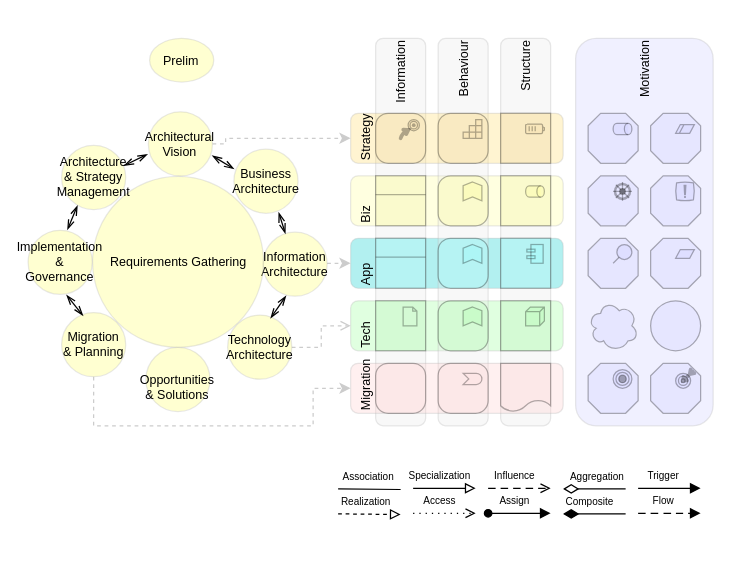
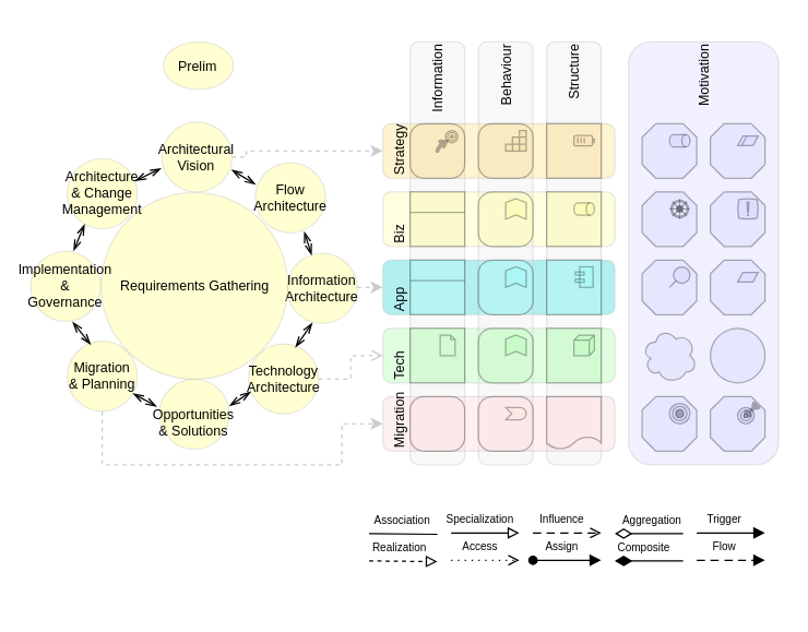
  <mxCell id="0" />
  <mxCell id="1" parent="0" />
  <mxCell id="2" style="edgeStyle=orthogonalEdgeStyle;rounded=0;orthogonalLoop=1;jettySize=auto;html=1;entryX=0;entryY=0.5;entryDx=0;entryDy=0;fontSize=10;strokeColor=#CCCCCC;dashed=1;exitX=1;exitY=0.5;exitDx=0;exitDy=0;" edge="1" parent="1" source="10" target="33"><mxGeometry relative="1" as="geometry"><Array as="points"><mxPoint x="180" y="115" /><mxPoint x="180" y="110" /></Array></mxGeometry></mxCell>
  <mxCell id="3" style="edgeStyle=orthogonalEdgeStyle;rounded=0;orthogonalLoop=1;jettySize=auto;html=1;entryX=0;entryY=0.5;entryDx=0;entryDy=0;fontSize=10;strokeColor=#CCCCCC;dashed=1;" edge="1" parent="1" source="7" target="26"><mxGeometry relative="1" as="geometry"><Array as="points"><mxPoint x="280" y="210" /><mxPoint x="280" y="210" /></Array></mxGeometry></mxCell>
  <mxCell id="4" style="edgeStyle=orthogonalEdgeStyle;rounded=0;orthogonalLoop=1;jettySize=auto;html=1;entryX=0;entryY=0.5;entryDx=0;entryDy=0;fontSize=10;strokeColor=#CCCCCC;dashed=1;endArrow=open;" edge="1" parent="1" source="12" target="27"><mxGeometry relative="1" as="geometry" /></mxCell>
  <mxCell id="5" style="edgeStyle=orthogonalEdgeStyle;rounded=0;orthogonalLoop=1;jettySize=auto;html=1;fontSize=10;strokeColor=#CCCCCC;dashed=1;exitX=0.5;exitY=1;exitDx=0;exitDy=0;" edge="1" parent="1" source="14" target="31"><mxGeometry relative="1" as="geometry"><Array as="points"><mxPoint x="75" y="301" /><mxPoint x="75" y="340" /><mxPoint x="250" y="340" /><mxPoint x="250" y="310" /></Array></mxGeometry></mxCell>
  <mxCell id="6" value="" style="group" vertex="1" connectable="0" parent="1"><mxGeometry x="20" y="20" width="250" height="310" as="geometry" /></mxCell>
  <mxCell id="7" value="Information Architecture" style="ellipse;whiteSpace=wrap;html=1;aspect=fixed;shadow=0;glass=0;comic=0;strokeColor=#B3B3B3;fillColor=#FFFF66;fontSize=10;opacity=30;align=center;" vertex="1" parent="6"><mxGeometry x="189.929" y="165.111" width="51.282" height="51.282" as="geometry" /></mxCell>
  <mxCell id="8" value="Prelim" style="ellipse;whiteSpace=wrap;html=1;aspect=fixed;shadow=0;glass=0;comic=0;strokeColor=#B3B3B3;fillColor=#FFFF66;fontSize=10;opacity=30;align=center;" vertex="1" parent="1"><mxGeometry x="119.214" y="30" width="51.282" height="35" as="geometry" /></mxCell>
  <mxCell id="9" value="Requirements Gathering" style="ellipse;whiteSpace=wrap;html=1;aspect=fixed;shadow=0;glass=0;comic=0;strokeColor=#B3B3B3;fillColor=#FFFF66;fontSize=10;opacity=30;align=center;" vertex="1" parent="1"><mxGeometry x="73.571" y="140.556" width="136.752" height="136.752" as="geometry" /></mxCell>
  <mxCell id="10" value="Architectural Vision" style="ellipse;whiteSpace=wrap;html=1;aspect=fixed;shadow=0;glass=0;comic=0;strokeColor=#B3B3B3;fillColor=#FFFF66;fontSize=10;opacity=30;align=center;" vertex="1" parent="1"><mxGeometry x="118.214" y="88.889" width="51.282" height="51.282" as="geometry" /></mxCell>
- <mxCell id="11" value="Business Architecture" style="ellipse;whiteSpace=wrap;html=1;aspect=fixed;shadow=0;glass=0;comic=0;strokeColor=#B3B3B3;fillColor=#FFFF66;fontSize=10;opacity=30;align=center;" vertex="1" parent="1"><mxGeometry x="186.643" y="118.722" width="51.282" height="51.282" as="geometry" /></mxCell>
+ <mxCell id="11" value="Flow Architecture" style="ellipse;whiteSpace=wrap;html=1;aspect=fixed;shadow=0;glass=0;comic=0;strokeColor=#B3B3B3;fillColor=#FFFF66;fontSize=10;opacity=30;align=center;" vertex="1" parent="1"><mxGeometry x="186.643" y="118.722" width="51.282" height="51.282" as="geometry" /></mxCell>
  <mxCell id="12" value="Technology Architecture&lt;br&gt;" style="ellipse;whiteSpace=wrap;html=1;aspect=fixed;shadow=0;glass=0;comic=0;strokeColor=#B3B3B3;fillColor=#FFFF66;fontSize=10;opacity=30;align=center;" vertex="1" parent="1"><mxGeometry x="181.643" y="251.5" width="51.282" height="51.282" as="geometry" /></mxCell>
  <mxCell id="13" value="&lt;br&gt;Opportunities &amp;amp; Solutions" style="ellipse;whiteSpace=wrap;html=1;aspect=fixed;shadow=0;glass=0;comic=0;strokeColor=#B3B3B3;fillColor=#FFFF66;fontSize=10;opacity=30;align=center;" vertex="1" parent="1"><mxGeometry x="116.214" y="277.333" width="51.282" height="51.282" as="geometry" /></mxCell>
  <mxCell id="14" value="Migration &amp;amp; Planning" style="ellipse;whiteSpace=wrap;html=1;aspect=fixed;shadow=0;glass=0;comic=0;strokeColor=#B3B3B3;fillColor=#FFFF66;fontSize=10;opacity=30;align=center;" vertex="1" parent="1"><mxGeometry x="48.786" y="249.5" width="51.282" height="51.282" as="geometry" /></mxCell>
  <mxCell id="15" value="Implementation &amp;amp;&lt;br&gt;Governance" style="ellipse;whiteSpace=wrap;html=1;aspect=fixed;shadow=0;glass=0;comic=0;strokeColor=#B3B3B3;fillColor=#FFFF66;fontSize=10;opacity=30;align=center;" vertex="1" parent="1"><mxGeometry x="22" y="183.611" width="51.282" height="51.282" as="geometry" /></mxCell>
- <mxCell id="16" value="Architecture &amp;amp; Strategy Management" style="ellipse;whiteSpace=wrap;html=1;aspect=fixed;shadow=0;glass=0;comic=0;strokeColor=#B3B3B3;fillColor=#FFFF66;fontSize=10;opacity=30;align=center;" vertex="1" parent="1"><mxGeometry x="48.786" y="115.722" width="51.282" height="51.282" as="geometry" /></mxCell>
+ <mxCell id="16" value="Architecture &amp;amp; Change Management" style="ellipse;whiteSpace=wrap;html=1;aspect=fixed;shadow=0;glass=0;comic=0;strokeColor=#B3B3B3;fillColor=#FFFF66;fontSize=10;opacity=30;align=center;" vertex="1" parent="1"><mxGeometry x="48.786" y="115.722" width="51.282" height="51.282" as="geometry" /></mxCell>
  <mxCell id="17" style="rounded=0;orthogonalLoop=1;jettySize=auto;html=1;entryX=0.002;entryY=0.31;entryDx=0;entryDy=0;fontSize=10;endArrow=openThin;endFill=0;startArrow=openThin;startFill=0;entryPerimeter=0;exitX=0.994;exitY=0.683;exitDx=0;exitDy=0;exitPerimeter=0;" edge="1" parent="1" source="10" target="11"><mxGeometry relative="1" as="geometry"><Array as="points" /></mxGeometry></mxCell>
  <mxCell id="18" style="rounded=0;orthogonalLoop=1;jettySize=auto;html=1;fontSize=10;endArrow=openThin;endFill=0;startArrow=openThin;startFill=0;exitX=0.698;exitY=0.986;exitDx=0;exitDy=0;exitPerimeter=0;" edge="1" parent="1" source="11" target="7"><mxGeometry relative="1" as="geometry"><mxPoint x="176.92" y="136.587" as="sourcePoint" /><mxPoint x="198.571" y="149.167" as="targetPoint" /></mxGeometry></mxCell>
  <mxCell id="19" style="rounded=0;orthogonalLoop=1;jettySize=auto;html=1;fontSize=10;endArrow=openThin;endFill=0;startArrow=openThin;startFill=0;entryX=0.669;entryY=0.048;entryDx=0;entryDy=0;entryPerimeter=0;exitX=0.36;exitY=0.993;exitDx=0;exitDy=0;exitPerimeter=0;" edge="1" parent="1" source="7" target="12"><mxGeometry relative="1" as="geometry"><mxPoint x="234.286" y="226.667" as="sourcePoint" /><mxPoint x="221.786" y="243.028" as="targetPoint" /></mxGeometry></mxCell>
+ <mxCell id="20" style="rounded=0;orthogonalLoop=1;jettySize=auto;html=1;fontSize=10;endArrow=openThin;endFill=0;startArrow=openThin;startFill=0;exitX=1.002;exitY=0.382;exitDx=0;exitDy=0;entryX=0.034;entryY=0.683;entryDx=0;entryDy=0;entryPerimeter=0;exitPerimeter=0;" edge="1" parent="1" source="13" target="12"><mxGeometry relative="1" as="geometry"><mxPoint x="243.214" y="235.278" as="sourcePoint" /><mxPoint x="230.714" y="251.639" as="targetPoint" /></mxGeometry></mxCell>
+ <mxCell id="21" style="rounded=0;orthogonalLoop=1;jettySize=auto;html=1;fontSize=10;endArrow=openThin;endFill=0;startArrow=openThin;startFill=0;entryX=0.939;entryY=0.747;entryDx=0;entryDy=0;exitX=-0.037;exitY=0.39;exitDx=0;exitDy=0;entryPerimeter=0;exitPerimeter=0;" edge="1" parent="1" source="13" target="14"><mxGeometry relative="1" as="geometry"><mxPoint x="118.214" y="295.556" as="sourcePoint" /><mxPoint x="203.286" y="292.335" as="targetPoint" /></mxGeometry></mxCell>
  <mxCell id="22" style="rounded=0;orthogonalLoop=1;jettySize=auto;html=1;fontSize=10;endArrow=openThin;endFill=0;startArrow=openThin;startFill=0;exitX=0.598;exitY=1.009;exitDx=0;exitDy=0;exitPerimeter=0;entryX=0.336;entryY=0.048;entryDx=0;entryDy=0;entryPerimeter=0;" edge="1" parent="1" source="15" target="14"><mxGeometry relative="1" as="geometry"><mxPoint x="127.143" y="304.167" as="sourcePoint" /><mxPoint x="60.179" y="252.5" as="targetPoint" /></mxGeometry></mxCell>
  <mxCell id="23" style="rounded=0;orthogonalLoop=1;jettySize=auto;html=1;fontSize=10;endArrow=openThin;endFill=0;startArrow=openThin;startFill=0;exitX=0.248;exitY=0.937;exitDx=0;exitDy=0;entryX=0.613;entryY=-0.007;entryDx=0;entryDy=0;exitPerimeter=0;entryPerimeter=0;" edge="1" parent="1" source="16" target="15"><mxGeometry relative="1" as="geometry"><mxPoint x="64.643" y="235.278" as="sourcePoint" /><mxPoint x="60.179" y="175" as="targetPoint" /></mxGeometry></mxCell>
  <mxCell id="24" style="rounded=0;orthogonalLoop=1;jettySize=auto;html=1;fontSize=10;endArrow=openThin;endFill=0;startArrow=openThin;startFill=0;exitX=-0.013;exitY=0.66;exitDx=0;exitDy=0;entryX=0.971;entryY=0.318;entryDx=0;entryDy=0;exitPerimeter=0;entryPerimeter=0;" edge="1" parent="1" source="10" target="16"><mxGeometry relative="1" as="geometry"><mxPoint x="74.732" y="164.426" as="sourcePoint" /><mxPoint x="69.107" y="183.611" as="targetPoint" /></mxGeometry></mxCell>
  <mxCell id="25" value="Biz" style="rounded=1;whiteSpace=wrap;html=1;strokeColor=#B3B3B3;fillColor=#FFFF99;opacity=30;align=left;fontSize=10;horizontal=0;verticalAlign=top;" vertex="1" parent="1"><mxGeometry x="280" y="140" width="170" height="40" as="geometry" /></mxCell>
  <mxCell id="26" value="App" style="rounded=1;whiteSpace=wrap;html=1;strokeColor=#B3B3B3;fillColor=#00CCCC;opacity=30;align=left;fontSize=10;horizontal=0;verticalAlign=top;" vertex="1" parent="1"><mxGeometry x="280" y="190" width="170" height="40" as="geometry" /></mxCell>
  <mxCell id="27" value="Tech" style="rounded=1;whiteSpace=wrap;html=1;strokeColor=#B3B3B3;fillColor=#99FF99;opacity=30;align=left;fontSize=10;horizontal=0;verticalAlign=top;" vertex="1" parent="1"><mxGeometry x="280" y="240" width="170" height="40" as="geometry" /></mxCell>
  <mxCell id="28" value="Information" style="rounded=1;whiteSpace=wrap;html=1;strokeColor=#B3B3B3;fillColor=#E6E6E6;opacity=30;align=right;horizontal=0;fontSize=10;" vertex="1" parent="1"><mxGeometry x="300" y="30" width="40" height="310" as="geometry" /></mxCell>
  <mxCell id="29" value="Behaviour" style="rounded=1;whiteSpace=wrap;html=1;strokeColor=#B3B3B3;fillColor=#E6E6E6;opacity=30;align=right;horizontal=0;fontSize=10;" vertex="1" parent="1"><mxGeometry x="350" y="30" width="40" height="310" as="geometry" /></mxCell>
  <mxCell id="30" value="Structure" style="rounded=1;whiteSpace=wrap;html=1;strokeColor=#B3B3B3;fillColor=#E6E6E6;opacity=30;align=right;horizontal=0;fontSize=10;" vertex="1" parent="1"><mxGeometry x="400" y="30" width="40" height="310" as="geometry" /></mxCell>
  <mxCell id="31" value="Migration" style="rounded=1;whiteSpace=wrap;html=1;strokeColor=#B3B3B3;fillColor=#FFCCCC;opacity=30;align=left;fontSize=10;horizontal=0;verticalAlign=top;" vertex="1" parent="1"><mxGeometry x="280" y="290" width="170" height="40" as="geometry" /></mxCell>
  <mxCell id="32" value="Motivation" style="rounded=1;whiteSpace=wrap;html=1;strokeColor=#B3B3B3;fillColor=#CCCCFF;opacity=30;align=right;horizontal=0;fontSize=10;glass=0;shadow=0;comic=0;" vertex="1" parent="1"><mxGeometry x="460" y="30" width="110" height="310" as="geometry" /></mxCell>
  <mxCell id="33" value="Strategy" style="rounded=1;whiteSpace=wrap;html=1;strokeColor=#B3B3B3;fillColor=#FFD966;opacity=30;align=left;fontSize=10;horizontal=0;verticalAlign=top;" vertex="1" parent="1"><mxGeometry x="280" y="90" width="170" height="40" as="geometry" /></mxCell>
  <mxCell id="34" value="" style="html=1;outlineConnect=0;whiteSpace=wrap;fillColor=#AFFFAF;strokeColor=#000000;shape=mxgraph.archimate3.application;appType=node;archiType=square;fontSize=10;opacity=30;align=right;" vertex="1" parent="1"><mxGeometry x="400" y="240" width="40" height="40" as="geometry" /></mxCell>
  <mxCell id="35" value="" style="html=1;outlineConnect=0;whiteSpace=wrap;fillColor=#AFFFAF;strokeColor=#000000;shape=mxgraph.archimate3.application;appType=artifact;archiType=square;fontSize=10;opacity=30;align=right;" vertex="1" parent="1"><mxGeometry x="300" y="240" width="40" height="40" as="geometry" /></mxCell>
  <mxCell id="36" value="" style="html=1;outlineConnect=0;whiteSpace=wrap;fillColor=#AFFFAF;strokeColor=#000000;shape=mxgraph.archimate3.application;appType=func;archiType=rounded;fontSize=10;opacity=30;align=right;" vertex="1" parent="1"><mxGeometry x="350" y="240" width="40" height="40" as="geometry" /></mxCell>
  <mxCell id="37" value="" style="html=1;outlineConnect=0;whiteSpace=wrap;fillColor=#CCCCFF;strokeColor=#000000;shape=mxgraph.archimate3.application;appType=role;archiType=oct;fontSize=10;opacity=30;align=right;" vertex="1" parent="1"><mxGeometry x="470" y="90" width="40" height="40" as="geometry" /></mxCell>
  <mxCell id="38" value="" style="html=1;outlineConnect=0;whiteSpace=wrap;fillColor=#CCCCFF;strokeColor=#000000;shape=mxgraph.archimate3.application;appType=driver;archiType=oct;fontSize=10;opacity=30;align=right;" vertex="1" parent="1"><mxGeometry x="470" y="140" width="40" height="40" as="geometry" /></mxCell>
  <mxCell id="39" value="" style="html=1;outlineConnect=0;whiteSpace=wrap;fillColor=#CCCCFF;strokeColor=#000000;shape=mxgraph.archimate3.application;appType=assess;archiType=oct;fontSize=10;opacity=30;align=right;" vertex="1" parent="1"><mxGeometry x="470" y="190" width="40" height="40" as="geometry" /></mxCell>
  <mxCell id="40" value="" style="shape=ellipse;html=1;whiteSpace=wrap;fillColor=#CCCCFF;strokeColor=#000000;perimeter=ellipsePerimeter;fontSize=10;opacity=30;align=right;" vertex="1" parent="1"><mxGeometry x="520" y="240" width="40" height="40" as="geometry" /></mxCell>
  <mxCell id="41" value="" style="html=1;outlineConnect=0;whiteSpace=wrap;fillColor=#CCCCFF;strokeColor=#000000;shape=mxgraph.archimate3.application;appType=principle;archiType=oct;fontSize=10;opacity=30;align=right;" vertex="1" parent="1"><mxGeometry x="520" y="140" width="40" height="40" as="geometry" /></mxCell>
  <mxCell id="42" value="" style="html=1;outlineConnect=0;whiteSpace=wrap;fillColor=#99ffff;strokeColor=#000000;shape=mxgraph.archimate3.application;appType=comp;archiType=square;fontSize=10;opacity=30;align=right;" vertex="1" parent="1"><mxGeometry x="400" y="190" width="40" height="40" as="geometry" /></mxCell>
  <mxCell id="43" value="&lt;table cellpadding=&quot;0&quot; cellspacing=&quot;0&quot; style=&quot;font-size: 10px; width: 100%; height: 100%;&quot;&gt;&lt;tbody style=&quot;font-size: 10px;&quot;&gt;&lt;tr style=&quot;height: 20px; font-size: 10px;&quot;&gt;&lt;td align=&quot;center&quot; style=&quot;font-size: 10px;&quot;&gt;&lt;/td&gt;&lt;/tr&gt;&lt;tr style=&quot;font-size: 10px;&quot;&gt;&lt;td align=&quot;left&quot; valign=&quot;top&quot; style=&quot;padding: 4px; font-size: 10px;&quot;&gt;&lt;/td&gt;&lt;/tr&gt;&lt;/tbody&gt;&lt;/table&gt;" style="html=1;outlineConnect=0;whiteSpace=wrap;fillColor=#99ffff;strokeColor=#000000;shape=mxgraph.archimate3.businessObject;overflow=fill;fontSize=10;opacity=30;align=right;" vertex="1" parent="1"><mxGeometry x="300" y="190" width="40" height="40" as="geometry" /></mxCell>
  <mxCell id="44" value="" style="html=1;outlineConnect=0;whiteSpace=wrap;fillColor=#ffff99;strokeColor=#000000;shape=mxgraph.archimate3.application;appType=func;archiType=rounded;fontSize=10;opacity=30;align=right;" vertex="1" parent="1"><mxGeometry x="350" y="140" width="40" height="40" as="geometry" /></mxCell>
  <mxCell id="45" value="&lt;table cellpadding=&quot;0&quot; cellspacing=&quot;0&quot; style=&quot;font-size: 10px; width: 100%; height: 100%;&quot;&gt;&lt;tbody style=&quot;font-size: 10px;&quot;&gt;&lt;tr style=&quot;height: 20px; font-size: 10px;&quot;&gt;&lt;td align=&quot;center&quot; style=&quot;font-size: 10px;&quot;&gt;&lt;/td&gt;&lt;/tr&gt;&lt;tr style=&quot;font-size: 10px;&quot;&gt;&lt;td align=&quot;left&quot; valign=&quot;top&quot; style=&quot;padding: 4px; font-size: 10px;&quot;&gt;&lt;/td&gt;&lt;/tr&gt;&lt;/tbody&gt;&lt;/table&gt;" style="html=1;outlineConnect=0;whiteSpace=wrap;fillColor=#ffff99;strokeColor=#000000;shape=mxgraph.archimate3.businessObject;overflow=fill;fontSize=10;opacity=30;align=right;" vertex="1" parent="1"><mxGeometry x="300" y="140" width="40" height="40" as="geometry" /></mxCell>
  <mxCell id="46" value="" style="html=1;outlineConnect=0;whiteSpace=wrap;fillColor=#F5DEAA;strokeColor=#000000;shape=mxgraph.archimate3.application;appType=resource;archiType=square;fontSize=10;opacity=30;align=right;" vertex="1" parent="1"><mxGeometry x="400" y="90" width="40" height="40" as="geometry" /></mxCell>
  <mxCell id="47" value="" style="html=1;outlineConnect=0;whiteSpace=wrap;fillColor=#F5DEAA;strokeColor=#000000;shape=mxgraph.archimate3.application;appType=capability;archiType=rounded;fontSize=10;opacity=30;align=right;" vertex="1" parent="1"><mxGeometry x="350" y="90" width="40" height="40" as="geometry" /></mxCell>
  <mxCell id="48" value="" style="html=1;outlineConnect=0;whiteSpace=wrap;fillColor=#F5DEAA;strokeColor=#000000;shape=mxgraph.archimate3.application;appType=course;archiType=rounded;fontSize=10;opacity=30;align=right;" vertex="1" parent="1"><mxGeometry x="300" y="90" width="40" height="40" as="geometry" /></mxCell>
  <mxCell id="49" value="" style="html=1;outlineConnect=0;whiteSpace=wrap;fillColor=#FFE0E0;strokeColor=#000000;shape=mxgraph.archimate3.deliverable;fontSize=10;opacity=30;align=right;" vertex="1" parent="1"><mxGeometry x="400" y="290" width="40" height="40" as="geometry" /></mxCell>
  <mxCell id="50" value="" style="html=1;outlineConnect=0;whiteSpace=wrap;fillColor=#FFE0E0;strokeColor=#000000;shape=mxgraph.archimate3.application;archiType=rounded;fontSize=10;opacity=30;align=right;" vertex="1" parent="1"><mxGeometry x="300" y="290" width="40" height="40" as="geometry" /></mxCell>
  <mxCell id="51" value="" style="html=1;outlineConnect=0;whiteSpace=wrap;fillColor=#FFE0E0;strokeColor=#000000;shape=mxgraph.archimate3.application;appType=event;archiType=rounded;fontSize=10;opacity=30;align=right;" vertex="1" parent="1"><mxGeometry x="350" y="290" width="40" height="40" as="geometry" /></mxCell>
  <mxCell id="52" value="" style="html=1;outlineConnect=0;whiteSpace=wrap;fillColor=#ffff99;strokeColor=#000000;shape=mxgraph.archimate3.application;appType=role;archiType=square;fontSize=10;opacity=30;align=right;" vertex="1" parent="1"><mxGeometry x="400" y="140" width="40" height="40" as="geometry" /></mxCell>
  <mxCell id="53" value="" style="html=1;outlineConnect=0;whiteSpace=wrap;fillColor=#99ffff;strokeColor=#000000;shape=mxgraph.archimate3.application;appType=func;archiType=rounded;fontSize=10;opacity=30;align=right;" vertex="1" parent="1"><mxGeometry x="350" y="190" width="40" height="40" as="geometry" /></mxCell>
  <mxCell id="54" value="" style="html=1;outlineConnect=0;whiteSpace=wrap;fillColor=#CCCCFF;strokeColor=#000000;shape=mxgraph.archimate3.application;appType=goal;archiType=oct;fontSize=10;opacity=30;align=right;" vertex="1" parent="1"><mxGeometry x="470" y="290" width="40" height="40" as="geometry" /></mxCell>
  <mxCell id="55" value="" style="html=1;outlineConnect=0;whiteSpace=wrap;fillColor=#CCCCFF;strokeColor=#000000;shape=mxgraph.archimate3.application;appType=outcome;archiType=oct;fontSize=10;opacity=30;align=right;" vertex="1" parent="1"><mxGeometry x="520" y="290" width="40" height="40" as="geometry" /></mxCell>
  <mxCell id="56" value="" style="html=1;outlineConnect=0;whiteSpace=wrap;fillColor=#CCCCFF;strokeColor=#000000;shape=mxgraph.archimate3.application;appType=constraint;archiType=oct;fontSize=10;opacity=30;align=right;" vertex="1" parent="1"><mxGeometry x="520" y="90" width="40" height="40" as="geometry" /></mxCell>
  <mxCell id="57" value="" style="html=1;outlineConnect=0;whiteSpace=wrap;fillColor=#CCCCFF;strokeColor=#000000;shape=mxgraph.archimate3.application;appType=requirement;archiType=oct;fontSize=10;opacity=30;align=right;" vertex="1" parent="1"><mxGeometry x="520" y="190" width="40" height="40" as="geometry" /></mxCell>
  <mxCell id="58" value="" style="shape=cloud;html=1;whiteSpace=wrap;fillColor=#CCCCFF;strokeColor=#000000;fontSize=10;opacity=30;align=right;" vertex="1" parent="1"><mxGeometry x="470" y="240" width="40" height="40" as="geometry" /></mxCell>
  <mxCell id="59" value="Specialization" style="endArrow=block;html=1;endFill=0;edgeStyle=elbowEdgeStyle;elbow=vertical;fontSize=8;horizontal=1;verticalAlign=middle;" edge="1" parent="1"><mxGeometry x="-0.142" y="10" width="160" relative="1" as="geometry"><mxPoint x="330" y="390" as="sourcePoint" /><mxPoint x="380" y="390" as="targetPoint" /><mxPoint as="offset" /></mxGeometry></mxCell>
  <mxCell id="60" value="Influence" style="edgeStyle=elbowEdgeStyle;html=1;endArrow=open;elbow=vertical;endFill=0;dashed=1;dashPattern=6 4;fontSize=8;horizontal=1;verticalAlign=middle;" edge="1" parent="1"><mxGeometry x="-0.142" y="10" relative="1" as="geometry"><mxPoint x="390" y="390" as="sourcePoint" /><mxPoint x="440" y="390" as="targetPoint" /><mxPoint as="offset" /></mxGeometry></mxCell>
  <mxCell id="61" value="Assign" style="endArrow=block;html=1;endFill=1;startArrow=oval;startFill=1;edgeStyle=elbowEdgeStyle;elbow=vertical;fontSize=8;horizontal=1;verticalAlign=middle;" edge="1" parent="1"><mxGeometry x="-0.142" y="10" width="160" relative="1" as="geometry"><mxPoint x="390" y="410" as="sourcePoint" /><mxPoint x="440" y="410" as="targetPoint" /><mxPoint as="offset" /></mxGeometry></mxCell>
  <mxCell id="62" value="Flow" style="edgeStyle=elbowEdgeStyle;html=1;endArrow=block;dashed=1;elbow=vertical;endFill=1;dashPattern=6 4;fontSize=8;horizontal=1;verticalAlign=middle;" edge="1" parent="1"><mxGeometry y="11" width="160" relative="1" as="geometry"><mxPoint x="510" y="410" as="sourcePoint" /><mxPoint x="560" y="410" as="targetPoint" /><mxPoint x="-5" y="1" as="offset" /></mxGeometry></mxCell>
  <mxCell id="63" value="Trigger" style="edgeStyle=elbowEdgeStyle;html=1;endArrow=block;dashed=0;elbow=vertical;endFill=1;fontSize=8;horizontal=1;verticalAlign=middle;" edge="1" parent="1"><mxGeometry y="11" width="160" relative="1" as="geometry"><mxPoint x="510" y="390" as="sourcePoint" /><mxPoint x="560" y="390" as="targetPoint" /><mxPoint x="-5" y="1" as="offset" /></mxGeometry></mxCell>
  <mxCell id="64" value="Access" style="edgeStyle=elbowEdgeStyle;html=1;endArrow=open;elbow=vertical;endFill=0;dashed=1;dashPattern=1 4;fontSize=8;horizontal=1;verticalAlign=middle;" edge="1" parent="1"><mxGeometry x="-0.142" y="10" width="160" relative="1" as="geometry"><mxPoint x="330" y="410" as="sourcePoint" /><mxPoint x="380" y="410" as="targetPoint" /><mxPoint as="offset" /></mxGeometry></mxCell>
  <mxCell id="65" value="" style="edgeStyle=elbowEdgeStyle;html=1;endArrow=none;elbow=vertical;fontSize=8;horizontal=1;verticalAlign=middle;" edge="1" parent="1"><mxGeometry width="160" relative="1" as="geometry"><mxPoint x="270" y="390.5" as="sourcePoint" /><mxPoint x="320" y="390.5" as="targetPoint" /></mxGeometry></mxCell>
  <mxCell id="66" value="Association" style="text;html=1;resizable=0;points=[];align=center;verticalAlign=middle;labelBackgroundColor=#ffffff;fontSize=8;horizontal=1;" vertex="1" connectable="0" parent="65"><mxGeometry x="-0.324" y="-2" relative="1" as="geometry"><mxPoint x="6.5" y="-12.5" as="offset" /></mxGeometry></mxCell>
  <mxCell id="67" value="" style="edgeStyle=elbowEdgeStyle;html=1;endArrow=block;elbow=vertical;endFill=0;dashed=1;fontSize=8;horizontal=1;verticalAlign=middle;" edge="1" parent="1"><mxGeometry width="160" relative="1" as="geometry"><mxPoint x="270" y="410.5" as="sourcePoint" /><mxPoint x="320" y="410.5" as="targetPoint" /></mxGeometry></mxCell>
  <mxCell id="68" value="Realization" style="text;html=1;resizable=0;points=[];align=center;verticalAlign=middle;labelBackgroundColor=#ffffff;fontSize=8;horizontal=1;" vertex="1" connectable="0" parent="67"><mxGeometry x="-0.178" y="1" relative="1" as="geometry"><mxPoint x="1" y="-9.5" as="offset" /></mxGeometry></mxCell>
  <mxCell id="69" value="" style="html=1;endArrow=diamondThin;endFill=0;edgeStyle=elbowEdgeStyle;elbow=vertical;endSize=10;fontSize=8;horizontal=1;verticalAlign=middle;" edge="1" parent="1"><mxGeometry width="160" relative="1" as="geometry"><mxPoint x="500" y="390.5" as="sourcePoint" /><mxPoint x="450" y="390.5" as="targetPoint" /><Array as="points"><mxPoint x="490" y="390.5" /></Array></mxGeometry></mxCell>
  <mxCell id="70" value="Aggregation" style="text;html=1;resizable=0;points=[];align=center;verticalAlign=middle;labelBackgroundColor=#ffffff;fontSize=8;horizontal=1;" vertex="1" connectable="0" parent="69"><mxGeometry x="0.145" y="1" relative="1" as="geometry"><mxPoint x="5.5" y="-11.5" as="offset" /></mxGeometry></mxCell>
  <mxCell id="71" value="Composite" style="html=1;endArrow=diamondThin;endFill=1;edgeStyle=elbowEdgeStyle;elbow=vertical;endSize=10;fontSize=8;horizontal=1;verticalAlign=middle;" edge="1" parent="1"><mxGeometry x="0.143" y="-10" width="160" relative="1" as="geometry"><mxPoint x="500" y="410.5" as="sourcePoint" /><mxPoint x="450" y="410.5" as="targetPoint" /><Array as="points"><mxPoint x="480" y="410.5" /><mxPoint x="335" y="430.5" /><mxPoint x="430" y="440.5" /></Array><mxPoint as="offset" /></mxGeometry></mxCell>
